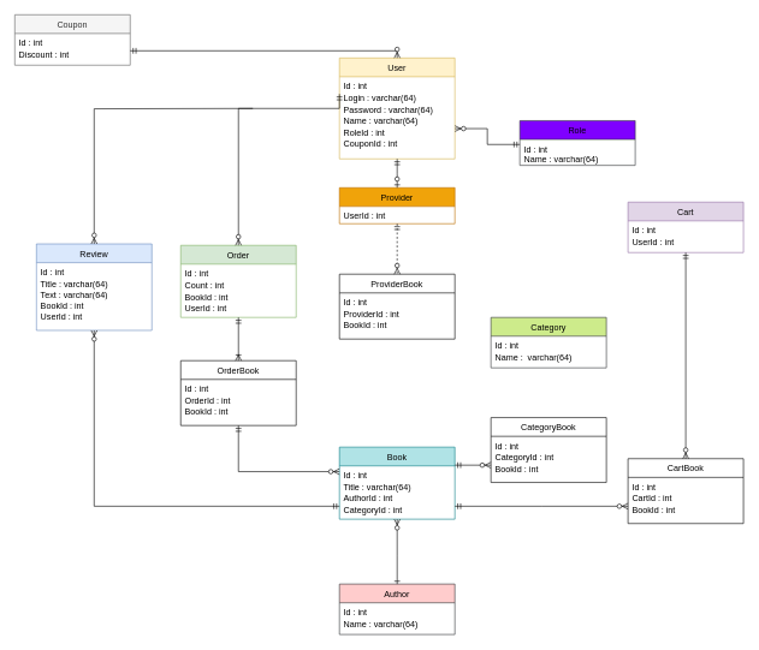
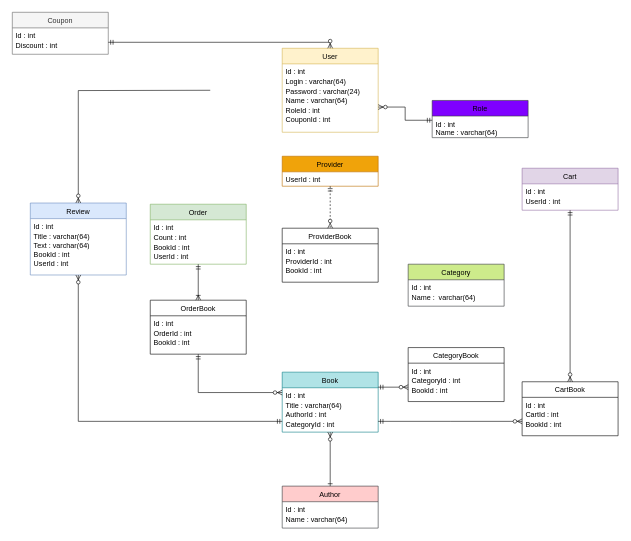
  <mxCell id="0" />
  <mxCell id="1" parent="0" />
  <mxCell id="2" value="User" style="swimlane;fontStyle=0;align=center;verticalAlign=top;childLayout=stackLayout;horizontal=1;startSize=26;horizontalStack=0;resizeParent=1;resizeLast=0;collapsible=1;marginBottom=0;rounded=0;shadow=0;strokeWidth=1;fillColor=#fff2cc;strokeColor=#d6b656;" parent="1" vertex="1"><mxGeometry x="470" y="80" width="160" height="140" as="geometry"><mxRectangle x="740" y="320" width="160" height="26" as="alternateBounds" /></mxGeometry></mxCell>
  <mxCell id="3" value="Id : int" style="text;align=left;verticalAlign=top;spacingLeft=4;spacingRight=4;overflow=hidden;rotatable=0;points=[[0,0.5],[1,0.5]];portConstraint=eastwest;rounded=0;shadow=0;html=0;" parent="2" vertex="1"><mxGeometry y="26" width="160" height="16" as="geometry" /></mxCell>
  <mxCell id="4" value="Login : varchar(64)&#10;" style="text;align=left;verticalAlign=top;spacingLeft=4;spacingRight=4;overflow=hidden;rotatable=0;points=[[0,0.5],[1,0.5]];portConstraint=eastwest;rounded=0;shadow=0;html=0;" parent="2" vertex="1"><mxGeometry y="42" width="160" height="16" as="geometry" /></mxCell>
- <mxCell id="5" value="Password : varchar(64)" style="text;align=left;verticalAlign=top;spacingLeft=4;spacingRight=4;overflow=hidden;rotatable=0;points=[[0,0.5],[1,0.5]];portConstraint=eastwest;rounded=0;shadow=0;html=0;" parent="2" vertex="1"><mxGeometry y="58" width="160" height="16" as="geometry" /></mxCell>
+ <mxCell id="5" value="Password : varchar(24)" style="text;align=left;verticalAlign=top;spacingLeft=4;spacingRight=4;overflow=hidden;rotatable=0;points=[[0,0.5],[1,0.5]];portConstraint=eastwest;rounded=0;shadow=0;html=0;" parent="2" vertex="1"><mxGeometry y="58" width="160" height="16" as="geometry" /></mxCell>
  <mxCell id="6" value="Name : varchar(64)" style="text;align=left;verticalAlign=top;spacingLeft=4;spacingRight=4;overflow=hidden;rotatable=0;points=[[0,0.5],[1,0.5]];portConstraint=eastwest;" parent="2" vertex="1"><mxGeometry y="74" width="160" height="16" as="geometry" /></mxCell>
  <mxCell id="7" value="RoleId : int&#10;" style="text;align=left;verticalAlign=top;spacingLeft=4;spacingRight=4;overflow=hidden;rotatable=0;points=[[0,0.5],[1,0.5]];portConstraint=eastwest;" parent="2" vertex="1"><mxGeometry y="90" width="160" height="16" as="geometry" /></mxCell>
  <mxCell id="8" value="CouponId : int&#10;" style="text;align=left;verticalAlign=top;spacingLeft=4;spacingRight=4;overflow=hidden;rotatable=0;points=[[0,0.5],[1,0.5]];portConstraint=eastwest;" vertex="1" parent="2"><mxGeometry y="106" width="160" height="16" as="geometry" /></mxCell>
  <mxCell id="9" value="Review" style="swimlane;fontStyle=0;align=center;verticalAlign=top;childLayout=stackLayout;horizontal=1;startSize=26;horizontalStack=0;resizeParent=1;resizeLast=0;collapsible=1;marginBottom=0;rounded=0;shadow=0;strokeWidth=1;fillColor=#dae8fc;strokeColor=#6c8ebf;" parent="1" vertex="1"><mxGeometry x="50" y="338" width="160" height="120" as="geometry"><mxRectangle x="320" y="500" width="160" height="26" as="alternateBounds" /></mxGeometry></mxCell>
  <mxCell id="10" value="Id : int" style="text;align=left;verticalAlign=top;spacingLeft=4;spacingRight=4;overflow=hidden;rotatable=0;points=[[0,0.5],[1,0.5]];portConstraint=eastwest;rounded=0;shadow=0;html=0;" parent="9" vertex="1"><mxGeometry y="26" width="160" height="16" as="geometry" /></mxCell>
  <mxCell id="11" value="Title : varchar(64)" style="text;align=left;verticalAlign=top;spacingLeft=4;spacingRight=4;overflow=hidden;rotatable=0;points=[[0,0.5],[1,0.5]];portConstraint=eastwest;rounded=0;shadow=0;html=0;" parent="9" vertex="1"><mxGeometry y="42" width="160" height="16" as="geometry" /></mxCell>
  <mxCell id="12" value="Text : varchar(64)" style="text;align=left;verticalAlign=top;spacingLeft=4;spacingRight=4;overflow=hidden;rotatable=0;points=[[0,0.5],[1,0.5]];portConstraint=eastwest;rounded=0;shadow=0;html=0;" parent="9" vertex="1"><mxGeometry y="58" width="160" height="14" as="geometry" /></mxCell>
  <mxCell id="13" value="BookId : int" style="text;align=left;verticalAlign=top;spacingLeft=4;spacingRight=4;overflow=hidden;rotatable=0;points=[[0,0.5],[1,0.5]];portConstraint=eastwest;rounded=0;shadow=0;html=0;" parent="9" vertex="1"><mxGeometry y="72" width="160" height="16" as="geometry" /></mxCell>
  <mxCell id="14" value="UserId : int" style="text;align=left;verticalAlign=top;spacingLeft=4;spacingRight=4;overflow=hidden;rotatable=0;points=[[0,0.5],[1,0.5]];portConstraint=eastwest;rounded=0;shadow=0;html=0;" parent="9" vertex="1"><mxGeometry y="88" width="160" height="20" as="geometry" /></mxCell>
  <mxCell id="15" value="Order" style="swimlane;fontStyle=0;align=center;verticalAlign=top;childLayout=stackLayout;horizontal=1;startSize=26;horizontalStack=0;resizeParent=1;resizeLast=0;collapsible=1;marginBottom=0;rounded=0;shadow=0;strokeWidth=1;fillColor=#d5e8d4;strokeColor=#82b366;" parent="1" vertex="1"><mxGeometry x="250" y="340" width="160" height="100" as="geometry"><mxRectangle x="520" y="499" width="160" height="26" as="alternateBounds" /></mxGeometry></mxCell>
  <mxCell id="16" value="Id : int" style="text;align=left;verticalAlign=top;spacingLeft=4;spacingRight=4;overflow=hidden;rotatable=0;points=[[0,0.5],[1,0.5]];portConstraint=eastwest;rounded=0;shadow=0;html=0;" parent="15" vertex="1"><mxGeometry y="26" width="160" height="16" as="geometry" /></mxCell>
  <mxCell id="17" value="Count : int" style="text;align=left;verticalAlign=top;spacingLeft=4;spacingRight=4;overflow=hidden;rotatable=0;points=[[0,0.5],[1,0.5]];portConstraint=eastwest;rounded=0;shadow=0;html=0;" parent="15" vertex="1"><mxGeometry y="42" width="160" height="16" as="geometry" /></mxCell>
  <mxCell id="18" value="BookId : int" style="text;align=left;verticalAlign=top;spacingLeft=4;spacingRight=4;overflow=hidden;rotatable=0;points=[[0,0.5],[1,0.5]];portConstraint=eastwest;rounded=0;shadow=0;html=0;" parent="15" vertex="1"><mxGeometry y="58" width="160" height="16" as="geometry" /></mxCell>
  <mxCell id="19" value="UserId : int" style="text;align=left;verticalAlign=top;spacingLeft=4;spacingRight=4;overflow=hidden;rotatable=0;points=[[0,0.5],[1,0.5]];portConstraint=eastwest;rounded=0;shadow=0;html=0;" parent="15" vertex="1"><mxGeometry y="74" width="160" height="20" as="geometry" /></mxCell>
  <mxCell id="20" value="Provider" style="swimlane;fontStyle=0;align=center;verticalAlign=top;childLayout=stackLayout;horizontal=1;startSize=26;horizontalStack=0;resizeParent=1;resizeLast=0;collapsible=1;marginBottom=0;rounded=0;shadow=0;strokeWidth=1;fillColor=#f0a30a;strokeColor=#BD7000;fontColor=#000000;" parent="1" vertex="1"><mxGeometry x="470" y="260" width="160" height="50" as="geometry"><mxRectangle x="740" y="500" width="160" height="26" as="alternateBounds" /></mxGeometry></mxCell>
  <mxCell id="21" value="UserId : int" style="text;align=left;verticalAlign=top;spacingLeft=4;spacingRight=4;overflow=hidden;rotatable=0;points=[[0,0.5],[1,0.5]];portConstraint=eastwest;rounded=0;shadow=0;html=0;" parent="20" vertex="1"><mxGeometry y="26" width="160" height="16" as="geometry" /></mxCell>
  <mxCell id="22" value="Cart" style="swimlane;fontStyle=0;align=center;verticalAlign=top;childLayout=stackLayout;horizontal=1;startSize=26;horizontalStack=0;resizeParent=1;resizeLast=0;collapsible=1;marginBottom=0;rounded=0;shadow=0;strokeWidth=1;fillColor=#e1d5e7;strokeColor=#9673a6;" parent="1" vertex="1"><mxGeometry x="870" y="280" width="160" height="70" as="geometry"><mxRectangle x="1140" y="500" width="160" height="26" as="alternateBounds" /></mxGeometry></mxCell>
  <mxCell id="23" value="Id : int" style="text;align=left;verticalAlign=top;spacingLeft=4;spacingRight=4;overflow=hidden;rotatable=0;points=[[0,0.5],[1,0.5]];portConstraint=eastwest;rounded=0;shadow=0;html=0;" parent="22" vertex="1"><mxGeometry y="26" width="160" height="16" as="geometry" /></mxCell>
  <mxCell id="24" value="UserId : int" style="text;align=left;verticalAlign=top;spacingLeft=4;spacingRight=4;overflow=hidden;rotatable=0;points=[[0,0.5],[1,0.5]];portConstraint=eastwest;rounded=0;shadow=0;html=0;" parent="22" vertex="1"><mxGeometry y="42" width="160" height="16" as="geometry" /></mxCell>
  <mxCell id="25" value="Book" style="swimlane;fontStyle=0;align=center;verticalAlign=top;childLayout=stackLayout;horizontal=1;startSize=26;horizontalStack=0;resizeParent=1;resizeLast=0;collapsible=1;marginBottom=0;rounded=0;shadow=0;strokeWidth=1;fillColor=#b0e3e6;strokeColor=#0e8088;" parent="1" vertex="1"><mxGeometry x="470" y="620" width="160" height="100" as="geometry"><mxRectangle x="740" y="840" width="160" height="26" as="alternateBounds" /></mxGeometry></mxCell>
  <mxCell id="26" value="Id : int" style="text;align=left;verticalAlign=top;spacingLeft=4;spacingRight=4;overflow=hidden;rotatable=0;points=[[0,0.5],[1,0.5]];portConstraint=eastwest;rounded=0;shadow=0;html=0;" parent="25" vertex="1"><mxGeometry y="26" width="160" height="16" as="geometry" /></mxCell>
  <mxCell id="27" value="Title : varchar(64)" style="text;align=left;verticalAlign=top;spacingLeft=4;spacingRight=4;overflow=hidden;rotatable=0;points=[[0,0.5],[1,0.5]];portConstraint=eastwest;rounded=0;shadow=0;html=0;" parent="25" vertex="1"><mxGeometry y="42" width="160" height="16" as="geometry" /></mxCell>
  <mxCell id="28" value="AuthorId : int" style="text;align=left;verticalAlign=top;spacingLeft=4;spacingRight=4;overflow=hidden;rotatable=0;points=[[0,0.5],[1,0.5]];portConstraint=eastwest;rounded=0;shadow=0;html=0;" parent="25" vertex="1"><mxGeometry y="58" width="160" height="16" as="geometry" /></mxCell>
  <mxCell id="29" value="CategoryId : int" style="text;align=left;verticalAlign=top;spacingLeft=4;spacingRight=4;overflow=hidden;rotatable=0;points=[[0,0.5],[1,0.5]];portConstraint=eastwest;rounded=0;shadow=0;html=0;" parent="25" vertex="1"><mxGeometry y="74" width="160" height="16" as="geometry" /></mxCell>
  <mxCell id="30" value="Category" style="swimlane;fontStyle=0;align=center;verticalAlign=top;childLayout=stackLayout;horizontal=1;startSize=26;horizontalStack=0;resizeParent=1;resizeLast=0;collapsible=1;marginBottom=0;rounded=0;shadow=0;strokeWidth=1;fillColor=#cdeb8b;strokeColor=#36393d;" parent="1" vertex="1"><mxGeometry x="680" y="440" width="160" height="70" as="geometry"><mxRectangle x="950" y="660" width="160" height="26" as="alternateBounds" /></mxGeometry></mxCell>
  <mxCell id="31" value="Id : int" style="text;align=left;verticalAlign=top;spacingLeft=4;spacingRight=4;overflow=hidden;rotatable=0;points=[[0,0.5],[1,0.5]];portConstraint=eastwest;rounded=0;shadow=0;html=0;" parent="30" vertex="1"><mxGeometry y="26" width="160" height="16" as="geometry" /></mxCell>
  <mxCell id="32" value="Name :  varchar(64)" style="text;align=left;verticalAlign=top;spacingLeft=4;spacingRight=4;overflow=hidden;rotatable=0;points=[[0,0.5],[1,0.5]];portConstraint=eastwest;rounded=0;shadow=0;html=0;" parent="30" vertex="1"><mxGeometry y="42" width="160" height="16" as="geometry" /></mxCell>
  <mxCell id="33" value="Author" style="swimlane;fontStyle=0;align=center;verticalAlign=top;childLayout=stackLayout;horizontal=1;startSize=26;horizontalStack=0;resizeParent=1;resizeLast=0;collapsible=1;marginBottom=0;rounded=0;shadow=0;strokeWidth=1;fillColor=#ffcccc;strokeColor=#36393d;" parent="1" vertex="1"><mxGeometry x="470" y="810" width="160" height="70" as="geometry"><mxRectangle x="230" y="140" width="160" height="26" as="alternateBounds" /></mxGeometry></mxCell>
  <mxCell id="34" value="Id : int" style="text;align=left;verticalAlign=top;spacingLeft=4;spacingRight=4;overflow=hidden;rotatable=0;points=[[0,0.5],[1,0.5]];portConstraint=eastwest;rounded=0;shadow=0;html=0;" parent="33" vertex="1"><mxGeometry y="26" width="160" height="16" as="geometry" /></mxCell>
  <mxCell id="35" value="Name : varchar(64)" style="text;align=left;verticalAlign=top;spacingLeft=4;spacingRight=4;overflow=hidden;rotatable=0;points=[[0,0.5],[1,0.5]];portConstraint=eastwest;rounded=0;shadow=0;html=0;" parent="33" vertex="1"><mxGeometry y="42" width="160" height="18" as="geometry" /></mxCell>
- <mxCell id="36" value="" style="fontSize=12;html=1;endArrow=ERzeroToOne;startArrow=ERmandOne;rounded=0;shadow=0;jumpStyle=none;edgeStyle=elbowEdgeStyle;elbow=vertical;exitX=0.5;exitY=1;exitDx=0;exitDy=0;entryX=0.5;entryY=0;entryDx=0;entryDy=0;" parent="1" source="2" target="20" edge="1"><mxGeometry width="100" height="100" relative="1" as="geometry"><mxPoint x="548" y="270" as="sourcePoint" /><mxPoint x="580" y="245" as="targetPoint" /></mxGeometry></mxCell>
- <mxCell id="37" value="" style="edgeStyle=orthogonalEdgeStyle;fontSize=12;html=1;endArrow=ERzeroToMany;startArrow=ERmandOne;rounded=0;entryX=0.5;entryY=0;entryDx=0;entryDy=0;exitX=0;exitY=0.5;exitDx=0;exitDy=0;" parent="1" source="4" target="15" edge="1"><mxGeometry width="100" height="100" relative="1" as="geometry"><mxPoint x="470" y="150" as="sourcePoint" /><mxPoint x="429" y="150" as="targetPoint" /><Array as="points"><mxPoint x="330" y="150" /></Array></mxGeometry></mxCell>
  <mxCell id="38" value="" style="edgeStyle=orthogonalEdgeStyle;fontSize=12;html=1;endArrow=ERzeroToMany;startArrow=ERmandOne;rounded=0;entryX=0.5;entryY=1;entryDx=0;entryDy=0;exitX=0;exitY=0.5;exitDx=0;exitDy=0;" parent="1" source="29" target="9" edge="1"><mxGeometry width="100" height="100" relative="1" as="geometry"><mxPoint x="440" y="520" as="sourcePoint" /><mxPoint x="150" y="399" as="targetPoint" /><Array as="points"><mxPoint x="130" y="702" /></Array></mxGeometry></mxCell>
  <mxCell id="39" value="" style="edgeStyle=orthogonalEdgeStyle;fontSize=12;html=1;endArrow=ERzeroToMany;endFill=1;rounded=0;entryX=0.5;entryY=0;entryDx=0;entryDy=0;" parent="1" target="9" edge="1"><mxGeometry width="100" height="100" relative="1" as="geometry"><mxPoint x="350" y="150" as="sourcePoint" /><mxPoint x="230" y="160" as="targetPoint" /></mxGeometry></mxCell>
  <mxCell id="40" value="" style="fontSize=12;html=1;endArrow=ERzeroToMany;endFill=1;rounded=0;entryX=0.5;entryY=1;entryDx=0;entryDy=0;" parent="1" target="25" edge="1"><mxGeometry width="100" height="100" relative="1" as="geometry"><mxPoint x="550" y="770" as="sourcePoint" /><mxPoint x="550" y="550" as="targetPoint" /></mxGeometry></mxCell>
  <mxCell id="41" value="" style="fontSize=12;html=1;endArrow=ERone;endFill=1;rounded=0;entryX=0.5;entryY=0;entryDx=0;entryDy=0;" parent="1" target="33" edge="1"><mxGeometry width="100" height="100" relative="1" as="geometry"><mxPoint x="550" y="770" as="sourcePoint" /><mxPoint x="690" y="510" as="targetPoint" /></mxGeometry></mxCell>
  <mxCell id="42" value="Role" style="swimlane;fontStyle=0;align=center;verticalAlign=top;childLayout=stackLayout;horizontal=1;startSize=26;horizontalStack=0;resizeParent=1;resizeLast=0;collapsible=1;marginBottom=0;rounded=0;shadow=0;strokeWidth=1;fillColor=#7F00FF;strokeColor=#36393d;" parent="1" vertex="1"><mxGeometry x="720" y="167" width="160" height="62" as="geometry"><mxRectangle x="990" y="387" width="160" height="26" as="alternateBounds" /></mxGeometry></mxCell>
  <mxCell id="43" value="Id : int" style="text;align=left;verticalAlign=top;spacingLeft=4;spacingRight=4;overflow=hidden;rotatable=0;points=[[0,0.5],[1,0.5]];portConstraint=eastwest;rounded=0;shadow=0;html=0;" parent="42" vertex="1"><mxGeometry y="26" width="160" height="14" as="geometry" /></mxCell>
  <mxCell id="44" value="Name : varchar(64)" style="text;align=left;verticalAlign=top;spacingLeft=4;spacingRight=4;overflow=hidden;rotatable=0;points=[[0,0.5],[1,0.5]];portConstraint=eastwest;" parent="42" vertex="1"><mxGeometry y="40" width="160" height="16" as="geometry" /></mxCell>
  <mxCell id="45" value="" style="edgeStyle=elbowEdgeStyle;fontSize=12;html=1;endArrow=ERzeroToMany;startArrow=ERmandOne;rounded=0;entryX=1;entryY=0.5;entryDx=0;entryDy=0;exitX=0;exitY=0.5;exitDx=0;exitDy=0;" parent="1" source="43" target="7" edge="1"><mxGeometry width="100" height="100" relative="1" as="geometry"><mxPoint x="720" y="211" as="sourcePoint" /><mxPoint x="630" y="210" as="targetPoint" /></mxGeometry></mxCell>
  <mxCell id="46" value="Coupon" style="swimlane;fontStyle=0;align=center;verticalAlign=top;childLayout=stackLayout;horizontal=1;startSize=26;horizontalStack=0;resizeParent=1;resizeLast=0;collapsible=1;marginBottom=0;rounded=0;shadow=0;strokeWidth=1;fillColor=#f5f5f5;strokeColor=#666666;fontColor=#333333;" parent="1" vertex="1"><mxGeometry x="20" y="20" width="160" height="70" as="geometry"><mxRectangle x="539" y="240" width="160" height="26" as="alternateBounds" /></mxGeometry></mxCell>
  <mxCell id="47" value="Id : int" style="text;align=left;verticalAlign=top;spacingLeft=4;spacingRight=4;overflow=hidden;rotatable=0;points=[[0,0.5],[1,0.5]];portConstraint=eastwest;rounded=0;shadow=0;html=0;" parent="46" vertex="1"><mxGeometry y="26" width="160" height="16" as="geometry" /></mxCell>
  <mxCell id="48" value="Discount : int" style="text;align=left;verticalAlign=top;spacingLeft=4;spacingRight=4;overflow=hidden;rotatable=0;points=[[0,0.5],[1,0.5]];portConstraint=eastwest;rounded=0;shadow=0;html=0;" parent="46" vertex="1"><mxGeometry y="42" width="160" height="16" as="geometry" /></mxCell>
  <mxCell id="49" value="" style="fontSize=12;html=1;endArrow=ERzeroToMany;startArrow=ERmandOne;rounded=0;exitX=1;exitY=0.5;exitDx=0;exitDy=0;edgeStyle=orthogonalEdgeStyle;entryX=0.5;entryY=0;entryDx=0;entryDy=0;" parent="1" source="48" target="2" edge="1"><mxGeometry width="100" height="100" relative="1" as="geometry"><mxPoint x="480" y="-18" as="sourcePoint" /><mxPoint x="530" y="70" as="targetPoint" /></mxGeometry></mxCell>
  <mxCell id="50" value="ProviderBook" style="swimlane;fontStyle=0;align=center;verticalAlign=top;childLayout=stackLayout;horizontal=1;startSize=26;horizontalStack=0;resizeParent=1;resizeLast=0;collapsible=1;marginBottom=0;rounded=0;shadow=0;strokeWidth=1;" parent="1" vertex="1"><mxGeometry x="470" y="380" width="160" height="90" as="geometry"><mxRectangle x="539" y="240" width="160" height="26" as="alternateBounds" /></mxGeometry></mxCell>
  <mxCell id="51" value="Id : int" style="text;align=left;verticalAlign=top;spacingLeft=4;spacingRight=4;overflow=hidden;rotatable=0;points=[[0,0.5],[1,0.5]];portConstraint=eastwest;rounded=0;shadow=0;html=0;" parent="50" vertex="1"><mxGeometry y="26" width="160" height="16" as="geometry" /></mxCell>
  <mxCell id="52" value="ProviderId : int" style="text;align=left;verticalAlign=top;spacingLeft=4;spacingRight=4;overflow=hidden;rotatable=0;points=[[0,0.5],[1,0.5]];portConstraint=eastwest;rounded=0;shadow=0;html=0;" parent="50" vertex="1"><mxGeometry y="42" width="160" height="16" as="geometry" /></mxCell>
  <mxCell id="53" value="BookId : int" style="text;align=left;verticalAlign=top;spacingLeft=4;spacingRight=4;overflow=hidden;rotatable=0;points=[[0,0.5],[1,0.5]];portConstraint=eastwest;rounded=0;shadow=0;html=0;" parent="50" vertex="1"><mxGeometry y="58" width="160" height="16" as="geometry" /></mxCell>
  <mxCell id="54" value="" style="fontSize=12;html=1;endArrow=ERzeroToMany;startArrow=ERmandOne;rounded=0;entryX=0.5;entryY=0;entryDx=0;entryDy=0;exitX=0.5;exitY=1;exitDx=0;exitDy=0;edgeStyle=orthogonalEdgeStyle;dashed=1;" parent="1" source="20" target="50" edge="1"><mxGeometry width="100" height="100" relative="1" as="geometry"><mxPoint x="660" y="397.6" as="sourcePoint" /><mxPoint x="749" y="397.6" as="targetPoint" /></mxGeometry></mxCell>
  <mxCell id="55" value="CategoryBook" style="swimlane;fontStyle=0;align=center;verticalAlign=top;childLayout=stackLayout;horizontal=1;startSize=26;horizontalStack=0;resizeParent=1;resizeLast=0;collapsible=1;marginBottom=0;rounded=0;shadow=0;strokeWidth=1;" parent="1" vertex="1"><mxGeometry x="680" y="579" width="160" height="90" as="geometry"><mxRectangle x="539" y="240" width="160" height="26" as="alternateBounds" /></mxGeometry></mxCell>
  <mxCell id="56" value="Id : int" style="text;align=left;verticalAlign=top;spacingLeft=4;spacingRight=4;overflow=hidden;rotatable=0;points=[[0,0.5],[1,0.5]];portConstraint=eastwest;rounded=0;shadow=0;html=0;" parent="55" vertex="1"><mxGeometry y="26" width="160" height="16" as="geometry" /></mxCell>
  <mxCell id="57" value="CategoryId : int" style="text;align=left;verticalAlign=top;spacingLeft=4;spacingRight=4;overflow=hidden;rotatable=0;points=[[0,0.5],[1,0.5]];portConstraint=eastwest;rounded=0;shadow=0;html=0;" parent="55" vertex="1"><mxGeometry y="42" width="160" height="16" as="geometry" /></mxCell>
  <mxCell id="58" value="BookId : int" style="text;align=left;verticalAlign=top;spacingLeft=4;spacingRight=4;overflow=hidden;rotatable=0;points=[[0,0.5],[1,0.5]];portConstraint=eastwest;rounded=0;shadow=0;html=0;" parent="55" vertex="1"><mxGeometry y="58" width="160" height="16" as="geometry" /></mxCell>
  <mxCell id="59" value="" style="fontSize=12;html=1;endArrow=ERzeroToMany;startArrow=ERmandOne;rounded=0;edgeStyle=orthogonalEdgeStyle;exitX=1;exitY=0.25;exitDx=0;exitDy=0;entryX=0;entryY=0.5;entryDx=0;entryDy=0;" parent="1" source="25" target="58" edge="1"><mxGeometry width="100" height="100" relative="1" as="geometry"><mxPoint x="780" y="530" as="sourcePoint" /><mxPoint x="680" y="645" as="targetPoint" /></mxGeometry></mxCell>
  <mxCell id="60" value="CartBook" style="swimlane;fontStyle=0;align=center;verticalAlign=top;childLayout=stackLayout;horizontal=1;startSize=26;horizontalStack=0;resizeParent=1;resizeLast=0;collapsible=1;marginBottom=0;rounded=0;shadow=0;strokeWidth=1;" parent="1" vertex="1"><mxGeometry x="870" y="636" width="160" height="90" as="geometry"><mxRectangle x="539" y="240" width="160" height="26" as="alternateBounds" /></mxGeometry></mxCell>
  <mxCell id="61" value="Id : int" style="text;align=left;verticalAlign=top;spacingLeft=4;spacingRight=4;overflow=hidden;rotatable=0;points=[[0,0.5],[1,0.5]];portConstraint=eastwest;rounded=0;shadow=0;html=0;" parent="60" vertex="1"><mxGeometry y="26" width="160" height="16" as="geometry" /></mxCell>
  <mxCell id="62" value="CartId : int" style="text;align=left;verticalAlign=top;spacingLeft=4;spacingRight=4;overflow=hidden;rotatable=0;points=[[0,0.5],[1,0.5]];portConstraint=eastwest;rounded=0;shadow=0;html=0;" parent="60" vertex="1"><mxGeometry y="42" width="160" height="16" as="geometry" /></mxCell>
  <mxCell id="63" value="BookId : int" style="text;align=left;verticalAlign=top;spacingLeft=4;spacingRight=4;overflow=hidden;rotatable=0;points=[[0,0.5],[1,0.5]];portConstraint=eastwest;rounded=0;shadow=0;html=0;" parent="60" vertex="1"><mxGeometry y="58" width="160" height="16" as="geometry" /></mxCell>
  <mxCell id="64" value="" style="edgeStyle=orthogonalEdgeStyle;fontSize=12;html=1;endArrow=ERzeroToMany;startArrow=ERmandOne;rounded=0;entryX=0.5;entryY=0;entryDx=0;entryDy=0;exitX=0.5;exitY=1;exitDx=0;exitDy=0;" parent="1" source="22" target="60" edge="1"><mxGeometry width="100" height="100" relative="1" as="geometry"><mxPoint x="710" y="590" as="sourcePoint" /><mxPoint x="810" y="490" as="targetPoint" /></mxGeometry></mxCell>
  <mxCell id="65" value="" style="fontSize=12;html=1;endArrow=ERzeroToMany;startArrow=ERmandOne;rounded=0;exitX=1;exitY=0.5;exitDx=0;exitDy=0;edgeStyle=elbowEdgeStyle;entryX=0;entryY=0.5;entryDx=0;entryDy=0;" parent="1" source="29" target="63" edge="1"><mxGeometry width="100" height="100" relative="1" as="geometry"><mxPoint x="690" y="700" as="sourcePoint" /><mxPoint x="790" y="730" as="targetPoint" /></mxGeometry></mxCell>
  <mxCell id="66" value="OrderBook" style="swimlane;fontStyle=0;align=center;verticalAlign=top;childLayout=stackLayout;horizontal=1;startSize=26;horizontalStack=0;resizeParent=1;resizeLast=0;collapsible=1;marginBottom=0;rounded=0;shadow=0;strokeWidth=1;" parent="1" vertex="1"><mxGeometry x="250" y="500" width="160" height="90" as="geometry"><mxRectangle x="539" y="240" width="160" height="26" as="alternateBounds" /></mxGeometry></mxCell>
  <mxCell id="67" value="Id : int" style="text;align=left;verticalAlign=top;spacingLeft=4;spacingRight=4;overflow=hidden;rotatable=0;points=[[0,0.5],[1,0.5]];portConstraint=eastwest;rounded=0;shadow=0;html=0;" parent="66" vertex="1"><mxGeometry y="26" width="160" height="16" as="geometry" /></mxCell>
  <mxCell id="68" value="OrderId : int" style="text;align=left;verticalAlign=top;spacingLeft=4;spacingRight=4;overflow=hidden;rotatable=0;points=[[0,0.5],[1,0.5]];portConstraint=eastwest;rounded=0;shadow=0;html=0;" parent="66" vertex="1"><mxGeometry y="42" width="160" height="16" as="geometry" /></mxCell>
  <mxCell id="69" value="BookId : int" style="text;align=left;verticalAlign=top;spacingLeft=4;spacingRight=4;overflow=hidden;rotatable=0;points=[[0,0.5],[1,0.5]];portConstraint=eastwest;rounded=0;shadow=0;html=0;" parent="66" vertex="1"><mxGeometry y="58" width="160" height="16" as="geometry" /></mxCell>
  <mxCell id="70" value="" style="edgeStyle=orthogonalEdgeStyle;fontSize=12;html=1;endArrow=ERoneToMany;startArrow=ERmandOne;rounded=0;entryX=0.5;entryY=0;entryDx=0;entryDy=0;exitX=0.5;exitY=1;exitDx=0;exitDy=0;" parent="1" source="15" target="66" edge="1"><mxGeometry width="100" height="100" relative="1" as="geometry"><mxPoint x="330" y="440" as="sourcePoint" /><mxPoint x="329.62" y="500" as="targetPoint" /></mxGeometry></mxCell>
  <mxCell id="71" value="" style="fontSize=12;html=1;endArrow=ERzeroToMany;startArrow=ERmandOne;rounded=0;edgeStyle=orthogonalEdgeStyle;exitX=0.5;exitY=1;exitDx=0;exitDy=0;entryX=0;entryY=0.5;entryDx=0;entryDy=0;" parent="1" source="66" target="26" edge="1"><mxGeometry width="100" height="100" relative="1" as="geometry"><mxPoint x="420" y="655" as="sourcePoint" /><mxPoint x="470" y="655" as="targetPoint" /></mxGeometry></mxCell>
